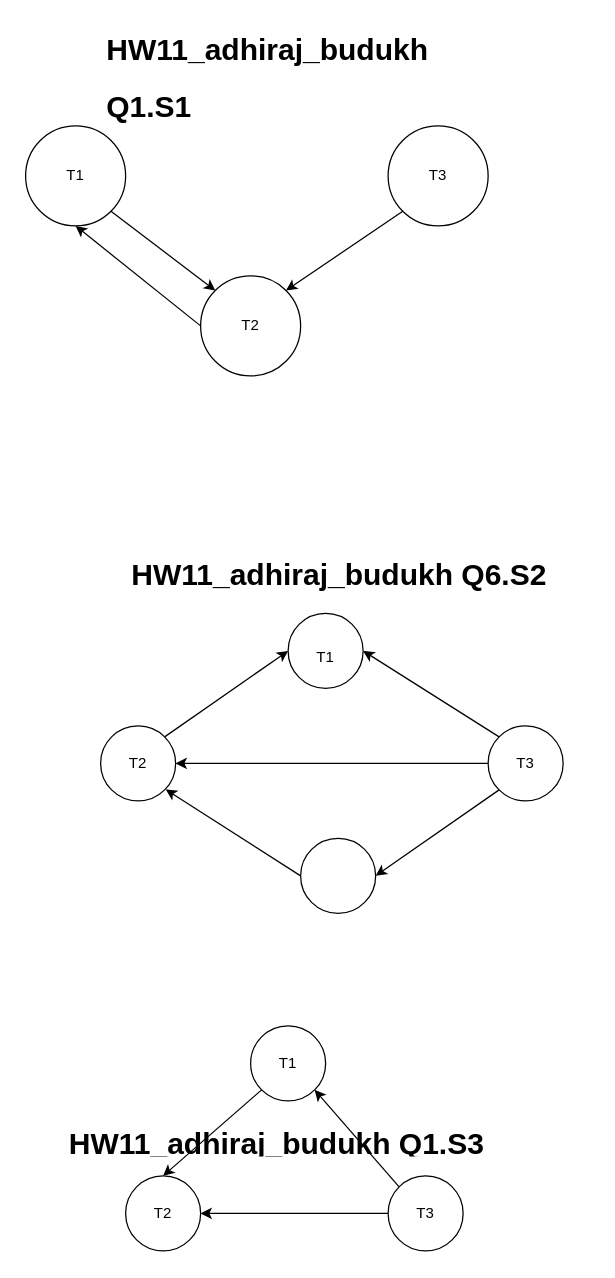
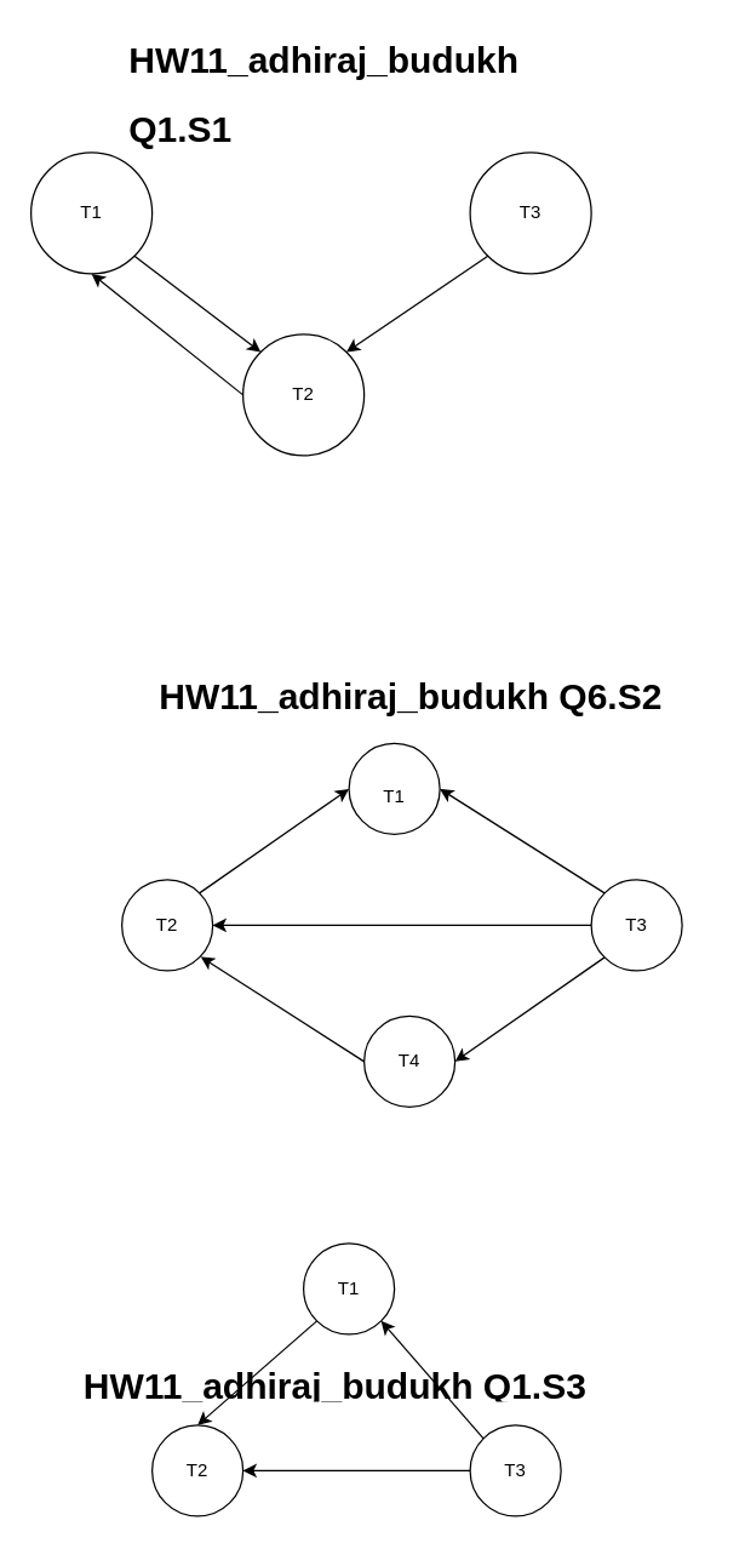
  <mxCell id="0" />
  <mxCell id="1" parent="0" />
  <mxCell id="2" value="" style="ellipse;whiteSpace=wrap;html=1;aspect=fixed;" vertex="1" parent="1"><mxGeometry x="20" y="100" width="80" height="80" as="geometry" /></mxCell>
  <mxCell id="3" value="" style="ellipse;whiteSpace=wrap;html=1;aspect=fixed;" vertex="1" parent="1"><mxGeometry x="310" y="100" width="80" height="80" as="geometry" /></mxCell>
  <mxCell id="4" value="" style="ellipse;whiteSpace=wrap;html=1;aspect=fixed;" vertex="1" parent="1"><mxGeometry x="160" y="220" width="80" height="80" as="geometry" /></mxCell>
  <mxCell id="5" value="T1" style="text;html=1;strokeColor=none;fillColor=none;align=center;verticalAlign=middle;whiteSpace=wrap;rounded=0;" vertex="1" parent="1"><mxGeometry x="30" y="125" width="60" height="30" as="geometry" /></mxCell>
  <mxCell id="6" value="T2" style="text;html=1;strokeColor=none;fillColor=none;align=center;verticalAlign=middle;whiteSpace=wrap;rounded=0;" vertex="1" parent="1"><mxGeometry x="170" y="245" width="60" height="30" as="geometry" /></mxCell>
  <mxCell id="7" value="T3" style="text;html=1;strokeColor=none;fillColor=none;align=center;verticalAlign=middle;whiteSpace=wrap;rounded=0;" vertex="1" parent="1"><mxGeometry x="320" y="125" width="60" height="30" as="geometry" /></mxCell>
  <mxCell id="8" value="" style="endArrow=classic;html=1;rounded=0;exitX=1;exitY=1;exitDx=0;exitDy=0;entryX=0;entryY=0;entryDx=0;entryDy=0;" edge="1" parent="1" source="2" target="4"><mxGeometry width="50" height="50" relative="1" as="geometry"><mxPoint x="310" y="180" as="sourcePoint" /><mxPoint x="360" y="130" as="targetPoint" /></mxGeometry></mxCell>
  <mxCell id="9" value="" style="endArrow=classic;html=1;rounded=0;entryX=0.5;entryY=1;entryDx=0;entryDy=0;exitX=0;exitY=0.5;exitDx=0;exitDy=0;" edge="1" parent="1" source="4" target="2"><mxGeometry width="50" height="50" relative="1" as="geometry"><mxPoint x="90" y="310" as="sourcePoint" /><mxPoint x="182" y="242" as="targetPoint" /></mxGeometry></mxCell>
  <mxCell id="10" value="" style="endArrow=classic;html=1;rounded=0;exitX=0;exitY=1;exitDx=0;exitDy=0;entryX=1;entryY=0;entryDx=0;entryDy=0;" edge="1" parent="1" source="3" target="4"><mxGeometry width="50" height="50" relative="1" as="geometry"><mxPoint x="320" y="220" as="sourcePoint" /><mxPoint x="404" y="284" as="targetPoint" /></mxGeometry></mxCell>
  <mxCell id="11" value="&lt;h1&gt;HW11_adhiraj_budukh&lt;/h1&gt;&lt;h1&gt;Q1.S1&lt;/h1&gt;" style="text;html=1;strokeColor=none;fillColor=none;spacing=5;spacingTop=-20;whiteSpace=wrap;overflow=hidden;rounded=0;" vertex="1" parent="1"><mxGeometry x="80" y="20" width="275" height="105" as="geometry" /></mxCell>
  <mxCell id="12" value="" style="ellipse;whiteSpace=wrap;html=1;aspect=fixed;" vertex="1" parent="1"><mxGeometry x="230" y="490" width="60" height="60" as="geometry" /></mxCell>
  <mxCell id="13" value="" style="ellipse;whiteSpace=wrap;html=1;aspect=fixed;" vertex="1" parent="1"><mxGeometry x="390" y="580" width="60" height="60" as="geometry" /></mxCell>
  <mxCell id="14" value="" style="ellipse;whiteSpace=wrap;html=1;aspect=fixed;" vertex="1" parent="1"><mxGeometry x="80" y="580" width="60" height="60" as="geometry" /></mxCell>
  <mxCell id="15" value="" style="ellipse;whiteSpace=wrap;html=1;aspect=fixed;" vertex="1" parent="1"><mxGeometry x="240" y="670" width="60" height="60" as="geometry" /></mxCell>
  <mxCell id="16" value="" style="endArrow=classic;html=1;rounded=0;exitX=1;exitY=0;exitDx=0;exitDy=0;entryX=0;entryY=0.5;entryDx=0;entryDy=0;" edge="1" parent="1" source="14" target="12"><mxGeometry width="50" height="50" relative="1" as="geometry"><mxPoint x="310" y="680" as="sourcePoint" /><mxPoint x="360" y="630" as="targetPoint" /></mxGeometry></mxCell>
  <mxCell id="17" value="" style="endArrow=classic;html=1;rounded=0;entryX=1;entryY=0.5;entryDx=0;entryDy=0;exitX=0;exitY=0;exitDx=0;exitDy=0;" edge="1" parent="1" source="13" target="12"><mxGeometry width="50" height="50" relative="1" as="geometry"><mxPoint x="320" y="640" as="sourcePoint" /><mxPoint x="370" y="590" as="targetPoint" /></mxGeometry></mxCell>
  <mxCell id="18" value="" style="endArrow=classic;html=1;rounded=0;entryX=1;entryY=0.5;entryDx=0;entryDy=0;exitX=0;exitY=0.5;exitDx=0;exitDy=0;" edge="1" parent="1" source="13" target="14"><mxGeometry width="50" height="50" relative="1" as="geometry"><mxPoint x="310" y="680" as="sourcePoint" /><mxPoint x="170" y="620" as="targetPoint" /></mxGeometry></mxCell>
  <mxCell id="19" value="" style="endArrow=classic;html=1;rounded=0;exitX=0;exitY=1;exitDx=0;exitDy=0;entryX=1;entryY=0.5;entryDx=0;entryDy=0;" edge="1" parent="1" source="13" target="15"><mxGeometry width="50" height="50" relative="1" as="geometry"><mxPoint x="310" y="680" as="sourcePoint" /><mxPoint x="420" y="760" as="targetPoint" /></mxGeometry></mxCell>
  <mxCell id="20" value="" style="endArrow=classic;html=1;rounded=0;exitX=0;exitY=0.5;exitDx=0;exitDy=0;entryX=0.867;entryY=1.193;entryDx=0;entryDy=0;entryPerimeter=0;" edge="1" parent="1" source="15" target="23"><mxGeometry width="50" height="50" relative="1" as="geometry"><mxPoint x="310" y="680" as="sourcePoint" /><mxPoint x="131" y="638" as="targetPoint" /></mxGeometry></mxCell>
  <mxCell id="21" value="&lt;h1&gt;HW11_adhiraj_budukh Q6.S2&lt;/h1&gt;" style="text;html=1;strokeColor=none;fillColor=none;spacing=5;spacingTop=-20;whiteSpace=wrap;overflow=hidden;rounded=0;" vertex="1" parent="1"><mxGeometry x="100" y="440" width="370" height="35" as="geometry" /></mxCell>
  <mxCell id="22" value="T1" style="text;html=1;strokeColor=none;fillColor=none;align=center;verticalAlign=middle;whiteSpace=wrap;rounded=0;" vertex="1" parent="1"><mxGeometry x="230" y="500" width="60" height="50" as="geometry" /></mxCell>
  <mxCell id="23" value="T2" style="text;html=1;strokeColor=none;fillColor=none;align=center;verticalAlign=middle;whiteSpace=wrap;rounded=0;" vertex="1" parent="1"><mxGeometry x="80" y="595" width="60" height="30" as="geometry" /></mxCell>
  <mxCell id="24" value="T3" style="text;html=1;strokeColor=none;fillColor=none;align=center;verticalAlign=middle;whiteSpace=wrap;rounded=0;" vertex="1" parent="1"><mxGeometry x="390" y="595" width="60" height="30" as="geometry" /></mxCell>
+ <mxCell id="25" value="T4" style="text;html=1;strokeColor=none;fillColor=none;align=center;verticalAlign=middle;whiteSpace=wrap;rounded=0;" vertex="1" parent="1"><mxGeometry x="240" y="685" width="60" height="30" as="geometry" /></mxCell>
  <mxCell id="26" value="" style="ellipse;whiteSpace=wrap;html=1;aspect=fixed;" vertex="1" parent="1"><mxGeometry x="200" y="820" width="60" height="60" as="geometry" /></mxCell>
  <mxCell id="27" value="" style="ellipse;whiteSpace=wrap;html=1;aspect=fixed;" vertex="1" parent="1"><mxGeometry x="310" y="940" width="60" height="60" as="geometry" /></mxCell>
  <mxCell id="28" value="" style="ellipse;whiteSpace=wrap;html=1;aspect=fixed;" vertex="1" parent="1"><mxGeometry x="100" y="940" width="60" height="60" as="geometry" /></mxCell>
  <mxCell id="29" value="T1" style="text;html=1;strokeColor=none;fillColor=none;align=center;verticalAlign=middle;whiteSpace=wrap;rounded=0;" vertex="1" parent="1"><mxGeometry x="200" y="825" width="60" height="50" as="geometry" /></mxCell>
  <mxCell id="30" value="T3" style="text;html=1;strokeColor=none;fillColor=none;align=center;verticalAlign=middle;whiteSpace=wrap;rounded=0;" vertex="1" parent="1"><mxGeometry x="310" y="955" width="60" height="30" as="geometry" /></mxCell>
  <mxCell id="31" value="T2" style="text;html=1;strokeColor=none;fillColor=none;align=center;verticalAlign=middle;whiteSpace=wrap;rounded=0;" vertex="1" parent="1"><mxGeometry x="100" y="955" width="60" height="30" as="geometry" /></mxCell>
  <mxCell id="32" value="" style="endArrow=classic;html=1;rounded=0;entryX=1;entryY=1;entryDx=0;entryDy=0;exitX=0;exitY=0;exitDx=0;exitDy=0;" edge="1" parent="1" source="27" target="26"><mxGeometry width="50" height="50" relative="1" as="geometry"><mxPoint x="310" y="1010" as="sourcePoint" /><mxPoint x="360" y="960" as="targetPoint" /></mxGeometry></mxCell>
  <mxCell id="33" value="" style="endArrow=classic;html=1;rounded=0;entryX=1;entryY=0.5;entryDx=0;entryDy=0;" edge="1" parent="1" target="28"><mxGeometry width="50" height="50" relative="1" as="geometry"><mxPoint x="310" y="970" as="sourcePoint" /><mxPoint x="360" y="960" as="targetPoint" /></mxGeometry></mxCell>
  <mxCell id="34" value="" style="endArrow=classic;html=1;rounded=0;entryX=0.5;entryY=0;entryDx=0;entryDy=0;exitX=0;exitY=1;exitDx=0;exitDy=0;" edge="1" parent="1" source="26" target="28"><mxGeometry width="50" height="50" relative="1" as="geometry"><mxPoint x="320" y="1041.98" as="sourcePoint" /><mxPoint x="148.4" y="930" as="targetPoint" /></mxGeometry></mxCell>
  <mxCell id="35" value="&lt;h1&gt;HW11_adhiraj_budukh Q1.S3&lt;/h1&gt;" style="text;html=1;strokeColor=none;fillColor=none;spacing=5;spacingTop=-20;whiteSpace=wrap;overflow=hidden;rounded=0;" vertex="1" parent="1"><mxGeometry x="50" y="895" width="355" height="30" as="geometry" /></mxCell>
